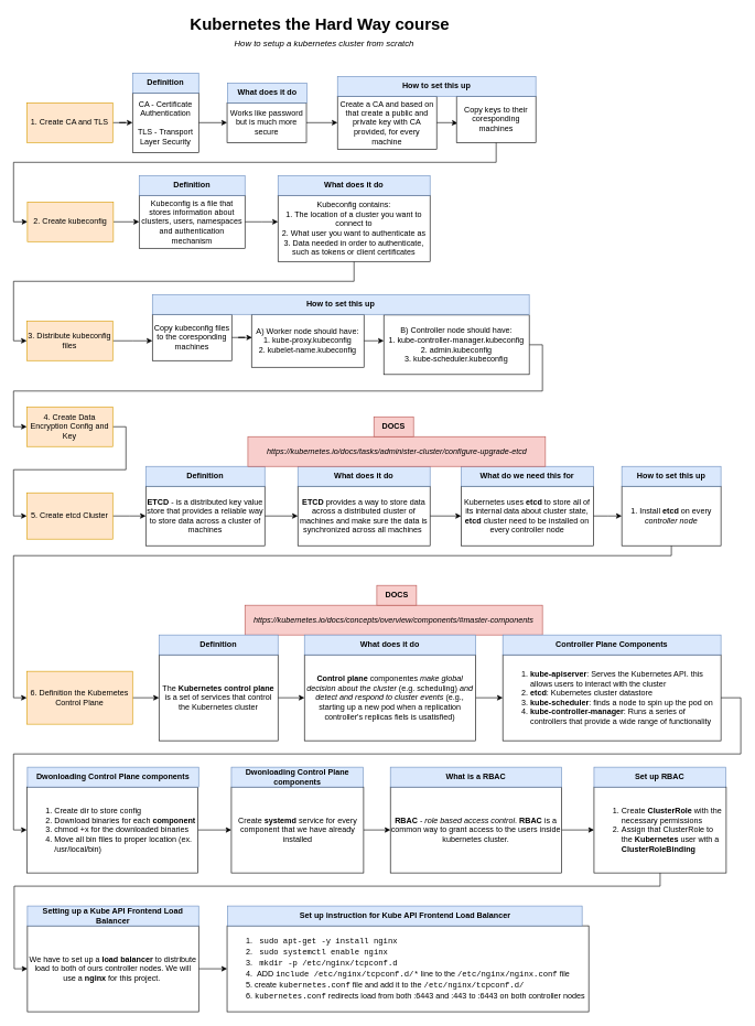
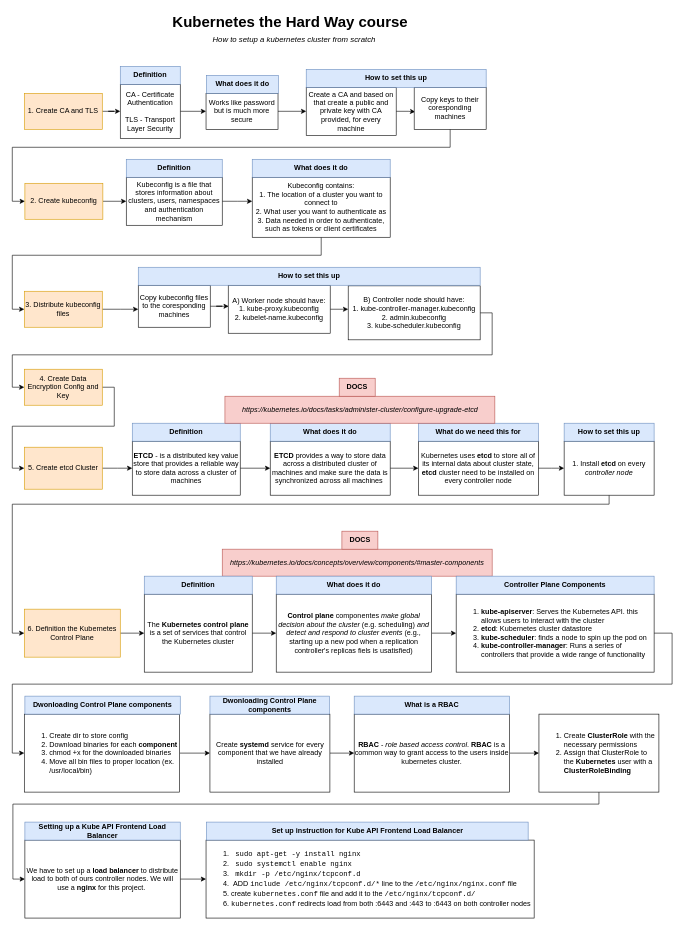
  <mxCell id="0" />
  <mxCell id="1" parent="0" />
  <mxCell id="2" style="edgeStyle=orthogonalEdgeStyle;rounded=0;orthogonalLoop=1;jettySize=auto;html=1;entryX=0;entryY=0.5;entryDx=0;entryDy=0;" parent="1" source="3" target="5" edge="1"><mxGeometry relative="1" as="geometry" /></mxCell>
  <mxCell id="3" value="1. Create CA and TLS" style="rounded=0;whiteSpace=wrap;html=1;fillColor=#ffe6cc;strokeColor=#d79b00;" parent="1" vertex="1"><mxGeometry x="40" y="155" width="130" height="60" as="geometry" /></mxCell>
  <mxCell id="4" style="edgeStyle=orthogonalEdgeStyle;rounded=0;orthogonalLoop=1;jettySize=auto;html=1;exitX=1;exitY=0.5;exitDx=0;exitDy=0;" parent="1" source="5" target="7" edge="1"><mxGeometry relative="1" as="geometry"><mxPoint x="410" y="200.241" as="targetPoint" /></mxGeometry></mxCell>
  <mxCell id="5" value="CA - Certificate Authentication&lt;br&gt;&lt;br&gt;TLS -&amp;nbsp;Transport Layer Security" style="rounded=0;whiteSpace=wrap;html=1;" parent="1" vertex="1"><mxGeometry x="200" y="140" width="100" height="90" as="geometry" /></mxCell>
  <mxCell id="6" style="edgeStyle=orthogonalEdgeStyle;rounded=0;orthogonalLoop=1;jettySize=auto;html=1;exitX=1;exitY=0.5;exitDx=0;exitDy=0;entryX=0;entryY=0.5;entryDx=0;entryDy=0;" parent="1" source="7" target="9" edge="1"><mxGeometry relative="1" as="geometry" /></mxCell>
  <mxCell id="7" value="Works like password but is much more secure" style="rounded=0;whiteSpace=wrap;html=1;" parent="1" vertex="1"><mxGeometry x="343" y="155.001" width="120" height="60" as="geometry" /></mxCell>
  <mxCell id="8" style="edgeStyle=orthogonalEdgeStyle;rounded=0;orthogonalLoop=1;jettySize=auto;html=1;entryX=0.014;entryY=0.583;entryDx=0;entryDy=0;entryPerimeter=0;" edge="1" parent="1" source="9" target="17"><mxGeometry relative="1" as="geometry" /></mxCell>
  <mxCell id="9" value="Create a CA and based on that create a public and private key with CA provided, for every machine" style="rounded=0;whiteSpace=wrap;html=1;" parent="1" vertex="1"><mxGeometry x="510" y="145" width="150" height="80" as="geometry" /></mxCell>
  <mxCell id="10" style="edgeStyle=orthogonalEdgeStyle;rounded=0;orthogonalLoop=1;jettySize=auto;html=1;exitX=1;exitY=0.5;exitDx=0;exitDy=0;entryX=0;entryY=0.5;entryDx=0;entryDy=0;" parent="1" source="11" target="13" edge="1"><mxGeometry relative="1" as="geometry" /></mxCell>
  <mxCell id="11" value="2. Create kubeconfig" style="rounded=0;whiteSpace=wrap;html=1;fillColor=#ffe6cc;strokeColor=#d79b00;" parent="1" vertex="1"><mxGeometry x="41" y="305" width="130" height="60" as="geometry" /></mxCell>
  <mxCell id="12" style="edgeStyle=orthogonalEdgeStyle;rounded=0;orthogonalLoop=1;jettySize=auto;html=1;" parent="1" source="13" edge="1"><mxGeometry relative="1" as="geometry"><mxPoint x="420" y="335" as="targetPoint" /></mxGeometry></mxCell>
  <mxCell id="13" value="Kubeconfig is a file that stores information about clusters, users, namespaces and authentication mechanism" style="rounded=0;whiteSpace=wrap;html=1;" parent="1" vertex="1"><mxGeometry x="210" y="295" width="160" height="80" as="geometry" /></mxCell>
  <mxCell id="14" style="edgeStyle=orthogonalEdgeStyle;rounded=0;orthogonalLoop=1;jettySize=auto;html=1;entryX=0;entryY=0.5;entryDx=0;entryDy=0;" parent="1" source="15" target="19" edge="1"><mxGeometry relative="1" as="geometry"><Array as="points"><mxPoint x="535" y="425" /><mxPoint x="20" y="425" /><mxPoint x="20" y="515" /></Array></mxGeometry></mxCell>
  <mxCell id="15" value="Kubeconfig contains:&lt;br&gt;1. The location of a cluster you want to connect to&lt;br&gt;2. What user you want to authenticate as&lt;br&gt;3. Data needed in order to authenticate, such as tokens or client certificates" style="rounded=0;whiteSpace=wrap;html=1;" parent="1" vertex="1"><mxGeometry x="420" y="295" width="230" height="100" as="geometry" /></mxCell>
  <mxCell id="16" style="edgeStyle=orthogonalEdgeStyle;rounded=0;orthogonalLoop=1;jettySize=auto;html=1;exitX=0.5;exitY=1;exitDx=0;exitDy=0;entryX=0;entryY=0.5;entryDx=0;entryDy=0;" parent="1" source="17" target="11" edge="1"><mxGeometry relative="1" as="geometry"><mxPoint x="0" y="335" as="targetPoint" /><Array as="points"><mxPoint x="750" y="245" /><mxPoint x="20" y="245" /><mxPoint x="20" y="335" /></Array></mxGeometry></mxCell>
  <mxCell id="17" value="Copy keys to their coresponding machines" style="rounded=0;whiteSpace=wrap;html=1;" parent="1" vertex="1"><mxGeometry x="690" y="145" width="120" height="70" as="geometry" /></mxCell>
  <mxCell id="18" style="edgeStyle=orthogonalEdgeStyle;rounded=0;orthogonalLoop=1;jettySize=auto;html=1;exitX=1;exitY=0.5;exitDx=0;exitDy=0;" parent="1" source="19" target="21" edge="1"><mxGeometry relative="1" as="geometry"><Array as="points"><mxPoint x="200" y="515" /><mxPoint x="200" y="515" /></Array></mxGeometry></mxCell>
  <mxCell id="19" value="3. Distribute kubeconfig files" style="rounded=0;whiteSpace=wrap;html=1;fillColor=#ffe6cc;strokeColor=#d79b00;" parent="1" vertex="1"><mxGeometry x="40" y="485" width="130" height="60" as="geometry" /></mxCell>
  <mxCell id="20" style="edgeStyle=orthogonalEdgeStyle;rounded=0;orthogonalLoop=1;jettySize=auto;html=1;entryX=0.005;entryY=0.438;entryDx=0;entryDy=0;entryPerimeter=0;" edge="1" parent="1" source="21" target="23"><mxGeometry relative="1" as="geometry" /></mxCell>
  <mxCell id="21" value="Copy kubeconfig files to the coresponding machines" style="rounded=0;whiteSpace=wrap;html=1;" parent="1" vertex="1"><mxGeometry x="230" y="475" width="120" height="70" as="geometry" /></mxCell>
  <mxCell id="22" style="edgeStyle=orthogonalEdgeStyle;rounded=0;orthogonalLoop=1;jettySize=auto;html=1;" parent="1" source="23" edge="1"><mxGeometry relative="1" as="geometry"><mxPoint x="580" y="515" as="targetPoint" /></mxGeometry></mxCell>
  <mxCell id="23" value="A) Worker node should have:&lt;br&gt;1. kube-proxy.kubeconfig&lt;br&gt;2. kubelet-name.kubeconfig" style="rounded=0;whiteSpace=wrap;html=1;" parent="1" vertex="1"><mxGeometry x="380" y="475" width="170" height="80" as="geometry" /></mxCell>
  <mxCell id="24" style="edgeStyle=orthogonalEdgeStyle;rounded=0;orthogonalLoop=1;jettySize=auto;html=1;exitX=1;exitY=0.5;exitDx=0;exitDy=0;entryX=0;entryY=0.5;entryDx=0;entryDy=0;" parent="1" source="25" target="27" edge="1"><mxGeometry relative="1" as="geometry"><Array as="points"><mxPoint x="820" y="521" /><mxPoint x="820" y="591" /><mxPoint x="20" y="591" /><mxPoint x="20" y="645" /></Array></mxGeometry></mxCell>
  <mxCell id="25" value="B) Controller node should have:&lt;br&gt;1. kube-controller-manager.kubeconfig&lt;br&gt;2. admin.kubeconfig&lt;br&gt;3. kube-scheduler.kubeconfig" style="rounded=0;whiteSpace=wrap;html=1;" parent="1" vertex="1"><mxGeometry x="580" y="476" width="220" height="90" as="geometry" /></mxCell>
  <mxCell id="26" style="edgeStyle=orthogonalEdgeStyle;rounded=0;orthogonalLoop=1;jettySize=auto;html=1;entryX=0;entryY=0.5;entryDx=0;entryDy=0;" edge="1" parent="1" source="27" target="29"><mxGeometry relative="1" as="geometry"><Array as="points"><mxPoint x="190" y="645" /><mxPoint x="190" y="710" /><mxPoint x="20" y="710" /><mxPoint x="20" y="780" /></Array></mxGeometry></mxCell>
  <mxCell id="27" value="4. Create Data Encryption Config and Key" style="rounded=0;whiteSpace=wrap;html=1;fillColor=#ffe6cc;strokeColor=#d79b00;" parent="1" vertex="1"><mxGeometry x="40" y="615" width="130" height="60" as="geometry" /></mxCell>
  <mxCell id="28" style="edgeStyle=orthogonalEdgeStyle;rounded=0;orthogonalLoop=1;jettySize=auto;html=1;" edge="1" parent="1" source="29"><mxGeometry relative="1" as="geometry"><mxPoint x="220" y="780" as="targetPoint" /></mxGeometry></mxCell>
  <mxCell id="29" value="5. Create etcd Cluster" style="rounded=0;whiteSpace=wrap;html=1;fillColor=#ffe6cc;strokeColor=#d79b00;" parent="1" vertex="1"><mxGeometry x="40" y="745" width="130" height="70" as="geometry" /></mxCell>
  <mxCell id="30" style="edgeStyle=orthogonalEdgeStyle;rounded=0;orthogonalLoop=1;jettySize=auto;html=1;entryX=0;entryY=0.5;entryDx=0;entryDy=0;" edge="1" parent="1" source="31" target="33"><mxGeometry relative="1" as="geometry" /></mxCell>
  <mxCell id="31" value="&lt;b&gt;ETCD &lt;/b&gt;- is a distributed key value store that provides a reliable way to store data across a cluster of machines" style="rounded=0;whiteSpace=wrap;html=1;" vertex="1" parent="1"><mxGeometry x="220" y="735" width="180" height="90" as="geometry" /></mxCell>
  <mxCell id="32" style="edgeStyle=orthogonalEdgeStyle;rounded=0;orthogonalLoop=1;jettySize=auto;html=1;entryX=0;entryY=0.5;entryDx=0;entryDy=0;" edge="1" parent="1" source="33" target="43"><mxGeometry relative="1" as="geometry" /></mxCell>
  <mxCell id="33" value="&lt;b&gt;ETCD&lt;/b&gt;&amp;nbsp;provides a way to store data across a distributed cluster of machines and make sure the data is synchronized across all machines&amp;nbsp;" style="rounded=0;whiteSpace=wrap;html=1;" vertex="1" parent="1"><mxGeometry x="450" y="735" width="200" height="90" as="geometry" /></mxCell>
  <mxCell id="34" value="&lt;b&gt;Definition&lt;/b&gt;" style="text;html=1;strokeColor=#6c8ebf;fillColor=#dae8fc;align=center;verticalAlign=middle;whiteSpace=wrap;rounded=0;" vertex="1" parent="1"><mxGeometry x="220" y="705" width="180" height="30" as="geometry" /></mxCell>
  <mxCell id="35" value="&lt;b&gt;What does it do&lt;/b&gt;" style="text;html=1;strokeColor=#6c8ebf;fillColor=#dae8fc;align=center;verticalAlign=middle;whiteSpace=wrap;rounded=0;" vertex="1" parent="1"><mxGeometry x="450" y="705" width="200" height="30" as="geometry" /></mxCell>
  <mxCell id="36" value="&lt;b style=&quot;border-color: var(--border-color);&quot;&gt;How to set this up&lt;/b&gt;" style="text;html=1;strokeColor=#6c8ebf;fillColor=#dae8fc;align=center;verticalAlign=middle;whiteSpace=wrap;rounded=0;" vertex="1" parent="1"><mxGeometry x="230" y="445" width="570" height="30" as="geometry" /></mxCell>
  <mxCell id="37" value="&lt;b&gt;Definition&lt;/b&gt;" style="text;html=1;strokeColor=#6c8ebf;fillColor=#dae8fc;align=center;verticalAlign=middle;whiteSpace=wrap;rounded=0;" vertex="1" parent="1"><mxGeometry x="210" y="265" width="160" height="30" as="geometry" /></mxCell>
  <mxCell id="38" value="&lt;b&gt;What does it do&lt;/b&gt;" style="text;html=1;strokeColor=#6c8ebf;fillColor=#dae8fc;align=center;verticalAlign=middle;whiteSpace=wrap;rounded=0;" vertex="1" parent="1"><mxGeometry x="420" y="265" width="230" height="30" as="geometry" /></mxCell>
  <mxCell id="39" value="&lt;b&gt;Definition&lt;/b&gt;" style="text;html=1;strokeColor=#6c8ebf;fillColor=#dae8fc;align=center;verticalAlign=middle;whiteSpace=wrap;rounded=0;" vertex="1" parent="1"><mxGeometry x="200" y="110" width="100" height="30" as="geometry" /></mxCell>
  <mxCell id="40" value="&lt;b&gt;What does it do&lt;/b&gt;" style="text;html=1;strokeColor=#6c8ebf;fillColor=#dae8fc;align=center;verticalAlign=middle;whiteSpace=wrap;rounded=0;" vertex="1" parent="1"><mxGeometry x="343.5" y="125" width="120" height="30" as="geometry" /></mxCell>
  <mxCell id="41" value="&lt;b&gt;How to set this up&lt;/b&gt;" style="text;html=1;strokeColor=#6c8ebf;fillColor=#dae8fc;align=center;verticalAlign=middle;whiteSpace=wrap;rounded=0;" vertex="1" parent="1"><mxGeometry x="510" y="115" width="300" height="30" as="geometry" /></mxCell>
  <mxCell id="42" style="edgeStyle=orthogonalEdgeStyle;rounded=0;orthogonalLoop=1;jettySize=auto;html=1;" edge="1" parent="1" source="43"><mxGeometry relative="1" as="geometry"><mxPoint x="940" y="780" as="targetPoint" /></mxGeometry></mxCell>
  <mxCell id="43" value="Kubernetes uses &lt;b&gt;etcd &lt;/b&gt;to store all of its internal data about cluster state, &lt;b&gt;etcd &lt;/b&gt;cluster&amp;nbsp;need to be installed on every controller node" style="rounded=0;whiteSpace=wrap;html=1;" vertex="1" parent="1"><mxGeometry x="697" y="735" width="200" height="90" as="geometry" /></mxCell>
  <mxCell id="44" style="edgeStyle=orthogonalEdgeStyle;rounded=0;orthogonalLoop=1;jettySize=auto;html=1;entryX=0;entryY=0.5;entryDx=0;entryDy=0;" edge="1" parent="1" source="45" target="51"><mxGeometry relative="1" as="geometry"><Array as="points"><mxPoint x="1015" y="840" /><mxPoint x="20" y="840" /><mxPoint x="20" y="1055" /></Array></mxGeometry></mxCell>
  <mxCell id="45" value="1. Install &lt;b&gt;etcd&lt;/b&gt;&amp;nbsp;on every &lt;i&gt;controller&lt;/i&gt; &lt;i&gt;node&lt;/i&gt;" style="rounded=0;whiteSpace=wrap;html=1;" vertex="1" parent="1"><mxGeometry x="940" y="735" width="150" height="90" as="geometry" /></mxCell>
  <mxCell id="46" value="&lt;b&gt;What do we need this for&lt;/b&gt;" style="text;html=1;strokeColor=#6c8ebf;fillColor=#dae8fc;align=center;verticalAlign=middle;whiteSpace=wrap;rounded=0;" vertex="1" parent="1"><mxGeometry x="697" y="705" width="200" height="30" as="geometry" /></mxCell>
  <mxCell id="47" value="&lt;b&gt;How to set this up&lt;/b&gt;" style="text;html=1;strokeColor=#6c8ebf;fillColor=#dae8fc;align=center;verticalAlign=middle;whiteSpace=wrap;rounded=0;" vertex="1" parent="1"><mxGeometry x="940" y="705" width="150" height="30" as="geometry" /></mxCell>
  <mxCell id="48" value="&lt;i&gt;https://kubernetes.io/docs/tasks/administer-cluster/configure-upgrade-etcd&lt;/i&gt;" style="text;html=1;strokeColor=#b85450;fillColor=#f8cecc;align=center;verticalAlign=middle;whiteSpace=wrap;rounded=0;" vertex="1" parent="1"><mxGeometry x="374.5" y="660" width="450" height="45" as="geometry" /></mxCell>
  <mxCell id="49" value="&lt;b style=&quot;border-color: var(--border-color);&quot;&gt;DOCS&lt;/b&gt;" style="text;html=1;strokeColor=#b85450;fillColor=#f8cecc;align=center;verticalAlign=middle;whiteSpace=wrap;rounded=0;" vertex="1" parent="1"><mxGeometry x="565" y="630" width="60" height="30" as="geometry" /></mxCell>
  <mxCell id="50" value="" style="edgeStyle=orthogonalEdgeStyle;rounded=0;orthogonalLoop=1;jettySize=auto;html=1;" edge="1" parent="1" source="51" target="53"><mxGeometry relative="1" as="geometry" /></mxCell>
  <mxCell id="51" value="6. Definition the Kubernetes Control Plane" style="rounded=0;whiteSpace=wrap;html=1;fillColor=#ffe6cc;strokeColor=#d79b00;" vertex="1" parent="1"><mxGeometry x="40" y="1015" width="160" height="80" as="geometry" /></mxCell>
  <mxCell id="52" value="" style="edgeStyle=orthogonalEdgeStyle;rounded=0;orthogonalLoop=1;jettySize=auto;html=1;" edge="1" parent="1" source="53" target="55"><mxGeometry relative="1" as="geometry" /></mxCell>
  <mxCell id="53" value="The &lt;b&gt;Kubernetes control plane &lt;/b&gt;is a set of services that control the Kubernetes cluster" style="rounded=0;whiteSpace=wrap;html=1;" vertex="1" parent="1"><mxGeometry x="240" y="990" width="180" height="130" as="geometry" /></mxCell>
  <mxCell id="54" value="" style="edgeStyle=orthogonalEdgeStyle;rounded=0;orthogonalLoop=1;jettySize=auto;html=1;" edge="1" parent="1" source="55" target="61"><mxGeometry relative="1" as="geometry" /></mxCell>
  <mxCell id="55" value="&lt;b&gt;Control plane &lt;/b&gt;componentes&lt;b&gt;&amp;nbsp;&lt;/b&gt;&lt;i&gt;make global decision about the cluster &lt;/i&gt;(e.g. scheduling) &lt;i&gt;and detect and respond to cluster events&lt;/i&gt; (e.g., starting up a new pod when a replication controller's replicas fiels is usatisfied)" style="rounded=0;whiteSpace=wrap;html=1;" vertex="1" parent="1"><mxGeometry x="460" y="990" width="259" height="130" as="geometry" /></mxCell>
  <mxCell id="56" value="&lt;i&gt;https://kubernetes.io/docs/concepts/overview/components/#master-components&lt;/i&gt;" style="text;html=1;strokeColor=#b85450;fillColor=#f8cecc;align=center;verticalAlign=middle;whiteSpace=wrap;rounded=0;" vertex="1" parent="1"><mxGeometry x="370" y="915" width="450" height="45" as="geometry" /></mxCell>
  <mxCell id="57" value="&lt;b style=&quot;border-color: var(--border-color);&quot;&gt;DOCS&lt;/b&gt;" style="text;html=1;strokeColor=#b85450;fillColor=#f8cecc;align=center;verticalAlign=middle;whiteSpace=wrap;rounded=0;" vertex="1" parent="1"><mxGeometry x="569.5" y="885" width="60" height="30" as="geometry" /></mxCell>
  <mxCell id="58" value="&lt;b&gt;Definition&lt;/b&gt;" style="text;html=1;strokeColor=#6c8ebf;fillColor=#dae8fc;align=center;verticalAlign=middle;whiteSpace=wrap;rounded=0;" vertex="1" parent="1"><mxGeometry x="240" y="960" width="180" height="30" as="geometry" /></mxCell>
  <mxCell id="59" value="&lt;b&gt;What does it do&lt;/b&gt;" style="text;html=1;strokeColor=#6c8ebf;fillColor=#dae8fc;align=center;verticalAlign=middle;whiteSpace=wrap;rounded=0;" vertex="1" parent="1"><mxGeometry x="460" y="960" width="259" height="30" as="geometry" /></mxCell>
  <mxCell id="60" value="" style="edgeStyle=orthogonalEdgeStyle;rounded=0;orthogonalLoop=1;jettySize=auto;html=1;" edge="1" parent="1" source="61" target="64"><mxGeometry relative="1" as="geometry"><Array as="points"><mxPoint x="1120" y="1055" /><mxPoint x="1120" y="1140" /><mxPoint x="20" y="1140" /><mxPoint x="20" y="1255" /></Array></mxGeometry></mxCell>
  <mxCell id="61" value="&lt;ol&gt;&lt;li&gt;&lt;b&gt;kube-apiserver&lt;/b&gt;:&lt;b&gt;&amp;nbsp;&lt;/b&gt;Serves the Kubernetes API. this allows users to interact with the cluster&lt;/li&gt;&lt;li&gt;&lt;b&gt;etcd&lt;/b&gt;: Kubernetes cluster datastore&lt;/li&gt;&lt;li&gt;&lt;b&gt;kube-scheduler&lt;/b&gt;: finds a node to spin up the pod on&lt;/li&gt;&lt;li&gt;&lt;b&gt;kube-controller-manager&lt;/b&gt;: Runs a series of controllers that provide a wide range of functionality&lt;/li&gt;&lt;/ol&gt;" style="rounded=0;whiteSpace=wrap;html=1;align=left;" vertex="1" parent="1"><mxGeometry x="760" y="990" width="330" height="130" as="geometry" /></mxCell>
  <mxCell id="62" value="&lt;b&gt;Controller Plane Components&lt;/b&gt;" style="text;html=1;strokeColor=#6c8ebf;fillColor=#dae8fc;align=center;verticalAlign=middle;whiteSpace=wrap;rounded=0;" vertex="1" parent="1"><mxGeometry x="760" y="960" width="330" height="30" as="geometry" /></mxCell>
  <mxCell id="63" value="" style="edgeStyle=orthogonalEdgeStyle;rounded=0;orthogonalLoop=1;jettySize=auto;html=1;" edge="1" parent="1" source="64" target="67"><mxGeometry relative="1" as="geometry" /></mxCell>
  <mxCell id="64" value="&lt;ol&gt;&lt;li&gt;Create dir to store config&amp;nbsp;&lt;/li&gt;&lt;li&gt;Download binaries for each &lt;b&gt;component&lt;/b&gt;&lt;/li&gt;&lt;li&gt;chmod +x for the downloaded binaries&lt;/li&gt;&lt;li&gt;Move all bin files to proper location (ex. /usr/local/bin)&lt;/li&gt;&lt;/ol&gt;" style="rounded=0;whiteSpace=wrap;html=1;align=left;" vertex="1" parent="1"><mxGeometry x="40" y="1190" width="259" height="130" as="geometry" /></mxCell>
  <mxCell id="65" value="&lt;b style=&quot;border-color: var(--border-color);&quot;&gt;Dwonloading Control Plane components&lt;/b&gt;" style="text;html=1;strokeColor=#6c8ebf;fillColor=#dae8fc;align=center;verticalAlign=middle;whiteSpace=wrap;rounded=0;" vertex="1" parent="1"><mxGeometry x="41" y="1160" width="259" height="30" as="geometry" /></mxCell>
  <mxCell id="66" value="" style="edgeStyle=orthogonalEdgeStyle;rounded=0;orthogonalLoop=1;jettySize=auto;html=1;" edge="1" parent="1" source="67" target="72"><mxGeometry relative="1" as="geometry" /></mxCell>
  <mxCell id="67" value="Create &lt;b&gt;systemd &lt;/b&gt;service&lt;b&gt;&amp;nbsp;&lt;/b&gt;for every component that we have already installed" style="rounded=0;whiteSpace=wrap;html=1;align=center;" vertex="1" parent="1"><mxGeometry x="349.5" y="1190" width="200" height="130" as="geometry" /></mxCell>
  <mxCell id="68" value="&lt;b style=&quot;border-color: var(--border-color);&quot;&gt;Dwonloading Control Plane components&lt;/b&gt;" style="text;html=1;strokeColor=#6c8ebf;fillColor=#dae8fc;align=center;verticalAlign=middle;whiteSpace=wrap;rounded=0;" vertex="1" parent="1"><mxGeometry x="349.5" y="1160" width="199" height="30" as="geometry" /></mxCell>
  <mxCell id="69" value="&lt;b style=&quot;&quot;&gt;&lt;font style=&quot;&quot;&gt;&lt;font style=&quot;font-size: 25px;&quot;&gt;Kubernetes the Hard Way course&lt;/font&gt;&lt;br&gt;&lt;/font&gt;&lt;/b&gt;" style="text;html=1;align=center;verticalAlign=middle;whiteSpace=wrap;rounded=0;fillColor=none;" vertex="1" parent="1"><mxGeometry x="260" y="20" width="446.5" height="30" as="geometry" /></mxCell>
  <mxCell id="70" value="&lt;i&gt;&lt;font style=&quot;font-size: 13px;&quot;&gt;How to setup a kubernetes cluster from scratch&lt;/font&gt;&lt;/i&gt;" style="text;html=1;strokeColor=none;fillColor=none;align=center;verticalAlign=middle;whiteSpace=wrap;rounded=0;" vertex="1" parent="1"><mxGeometry x="349.5" y="50" width="280" height="30" as="geometry" /></mxCell>
  <mxCell id="71" value="" style="edgeStyle=orthogonalEdgeStyle;rounded=0;orthogonalLoop=1;jettySize=auto;html=1;" edge="1" parent="1" source="72" target="75"><mxGeometry relative="1" as="geometry" /></mxCell>
  <mxCell id="72" value="&lt;b&gt;RBAC &lt;/b&gt;- &lt;i&gt;role based access control&lt;/i&gt;. &lt;b&gt;RBAC &lt;/b&gt;is a common way to grant access to the users inside kubernetes cluster." style="rounded=0;whiteSpace=wrap;html=1;align=center;" vertex="1" parent="1"><mxGeometry x="590" y="1190" width="259" height="130" as="geometry" /></mxCell>
  <mxCell id="73" value="&lt;b&gt;What is a RBAC&lt;/b&gt;" style="text;html=1;strokeColor=#6c8ebf;fillColor=#dae8fc;align=center;verticalAlign=middle;whiteSpace=wrap;rounded=0;" vertex="1" parent="1"><mxGeometry x="590" y="1160" width="259" height="30" as="geometry" /></mxCell>
  <mxCell id="74" style="edgeStyle=orthogonalEdgeStyle;rounded=0;orthogonalLoop=1;jettySize=auto;html=1;entryX=0;entryY=0.5;entryDx=0;entryDy=0;" edge="1" parent="1" source="75" target="78"><mxGeometry relative="1" as="geometry"><Array as="points"><mxPoint x="998" y="1340" /><mxPoint x="21" y="1340" /><mxPoint x="21" y="1465" /></Array></mxGeometry></mxCell>
  <mxCell id="75" value="&lt;ol&gt;&lt;li&gt;Create &lt;b&gt;ClusterRole&lt;/b&gt;&amp;nbsp;with the necessary permissions&lt;/li&gt;&lt;li&gt;Assign that ClusterRole to the &lt;b&gt;Kubernetes &lt;/b&gt;user with a &lt;b&gt;ClusterRoleBinding&lt;/b&gt;&lt;/li&gt;&lt;/ol&gt;" style="rounded=0;whiteSpace=wrap;html=1;align=left;" vertex="1" parent="1"><mxGeometry x="898" y="1190" width="200" height="130" as="geometry" /></mxCell>
- <mxCell id="76" value="&lt;b style=&quot;border-color: var(--border-color);&quot;&gt;Set up RBAC&lt;/b&gt;" style="text;html=1;strokeColor=#6c8ebf;fillColor=#dae8fc;align=center;verticalAlign=middle;whiteSpace=wrap;rounded=0;" vertex="1" parent="1"><mxGeometry x="898" y="1160" width="199" height="30" as="geometry" /></mxCell>
  <mxCell id="77" value="" style="edgeStyle=orthogonalEdgeStyle;rounded=0;orthogonalLoop=1;jettySize=auto;html=1;" edge="1" parent="1" source="78" target="80"><mxGeometry relative="1" as="geometry" /></mxCell>
  <mxCell id="78" value="&lt;div style=&quot;&quot;&gt;We have to set up a &lt;b&gt;load balancer &lt;/b&gt;to distribute load to both of ours controller nodes. We will use a &lt;b&gt;nginx &lt;/b&gt;for this project.&amp;nbsp;&lt;/div&gt;" style="rounded=0;whiteSpace=wrap;html=1;align=center;" vertex="1" parent="1"><mxGeometry x="41" y="1400" width="259" height="130" as="geometry" /></mxCell>
  <mxCell id="79" value="&lt;b style=&quot;border-color: var(--border-color);&quot;&gt;Setting up a Kube API Frontend Load Balancer&lt;/b&gt;" style="text;html=1;strokeColor=#6c8ebf;fillColor=#dae8fc;align=center;verticalAlign=middle;whiteSpace=wrap;rounded=0;" vertex="1" parent="1"><mxGeometry x="41" y="1370" width="259" height="30" as="geometry" /></mxCell>
  <mxCell id="80" value="&lt;div style=&quot;&quot;&gt;&lt;ol style=&quot;line-height: 130%;&quot;&gt;&lt;li&gt;&lt;font face=&quot;Courier New&quot;&gt;&amp;nbsp;sudo apt-get -y install nginx&lt;/font&gt;&lt;/li&gt;&lt;li&gt;&lt;font face=&quot;Courier New&quot;&gt;&amp;nbsp;sudo systemctl enable nginx&lt;/font&gt;&lt;/li&gt;&lt;li&gt;&lt;font face=&quot;Courier New&quot;&gt;&amp;nbsp;mkdir -p /etc/nginx/tcpconf.d&lt;/font&gt;&lt;/li&gt;&lt;li&gt;&amp;nbsp;ADD &lt;font face=&quot;Courier New&quot;&gt;include /etc/nginx/tcpconf.d/*&lt;/font&gt; line to the &lt;font face=&quot;Courier New&quot;&gt;/etc/nginx/nginx.conf&lt;/font&gt; file&lt;/li&gt;&lt;li&gt;create &lt;font face=&quot;Courier New&quot;&gt;kubernetes.conf&lt;/font&gt;&amp;nbsp;file and add it to the &lt;font face=&quot;Courier New&quot;&gt;/etc/nginx/tcpconf.d/&lt;/font&gt;&lt;/li&gt;&lt;li&gt;&lt;font face=&quot;Courier New&quot;&gt;kubernetes.conf&lt;/font&gt; redirects load from both :6443 and :443 to :6443 on both controller nodes&lt;/li&gt;&lt;/ol&gt;&lt;/div&gt;" style="rounded=0;whiteSpace=wrap;html=1;align=left;" vertex="1" parent="1"><mxGeometry x="343" y="1400" width="547" height="130" as="geometry" /></mxCell>
  <mxCell id="81" value="&lt;b style=&quot;border-color: var(--border-color);&quot;&gt;Set up instruction for Kube API Frontend Load Balancer&lt;/b&gt;" style="text;html=1;strokeColor=#6c8ebf;fillColor=#dae8fc;align=center;verticalAlign=middle;whiteSpace=wrap;rounded=0;" vertex="1" parent="1"><mxGeometry x="343.5" y="1370" width="536.5" height="30" as="geometry" /></mxCell>
